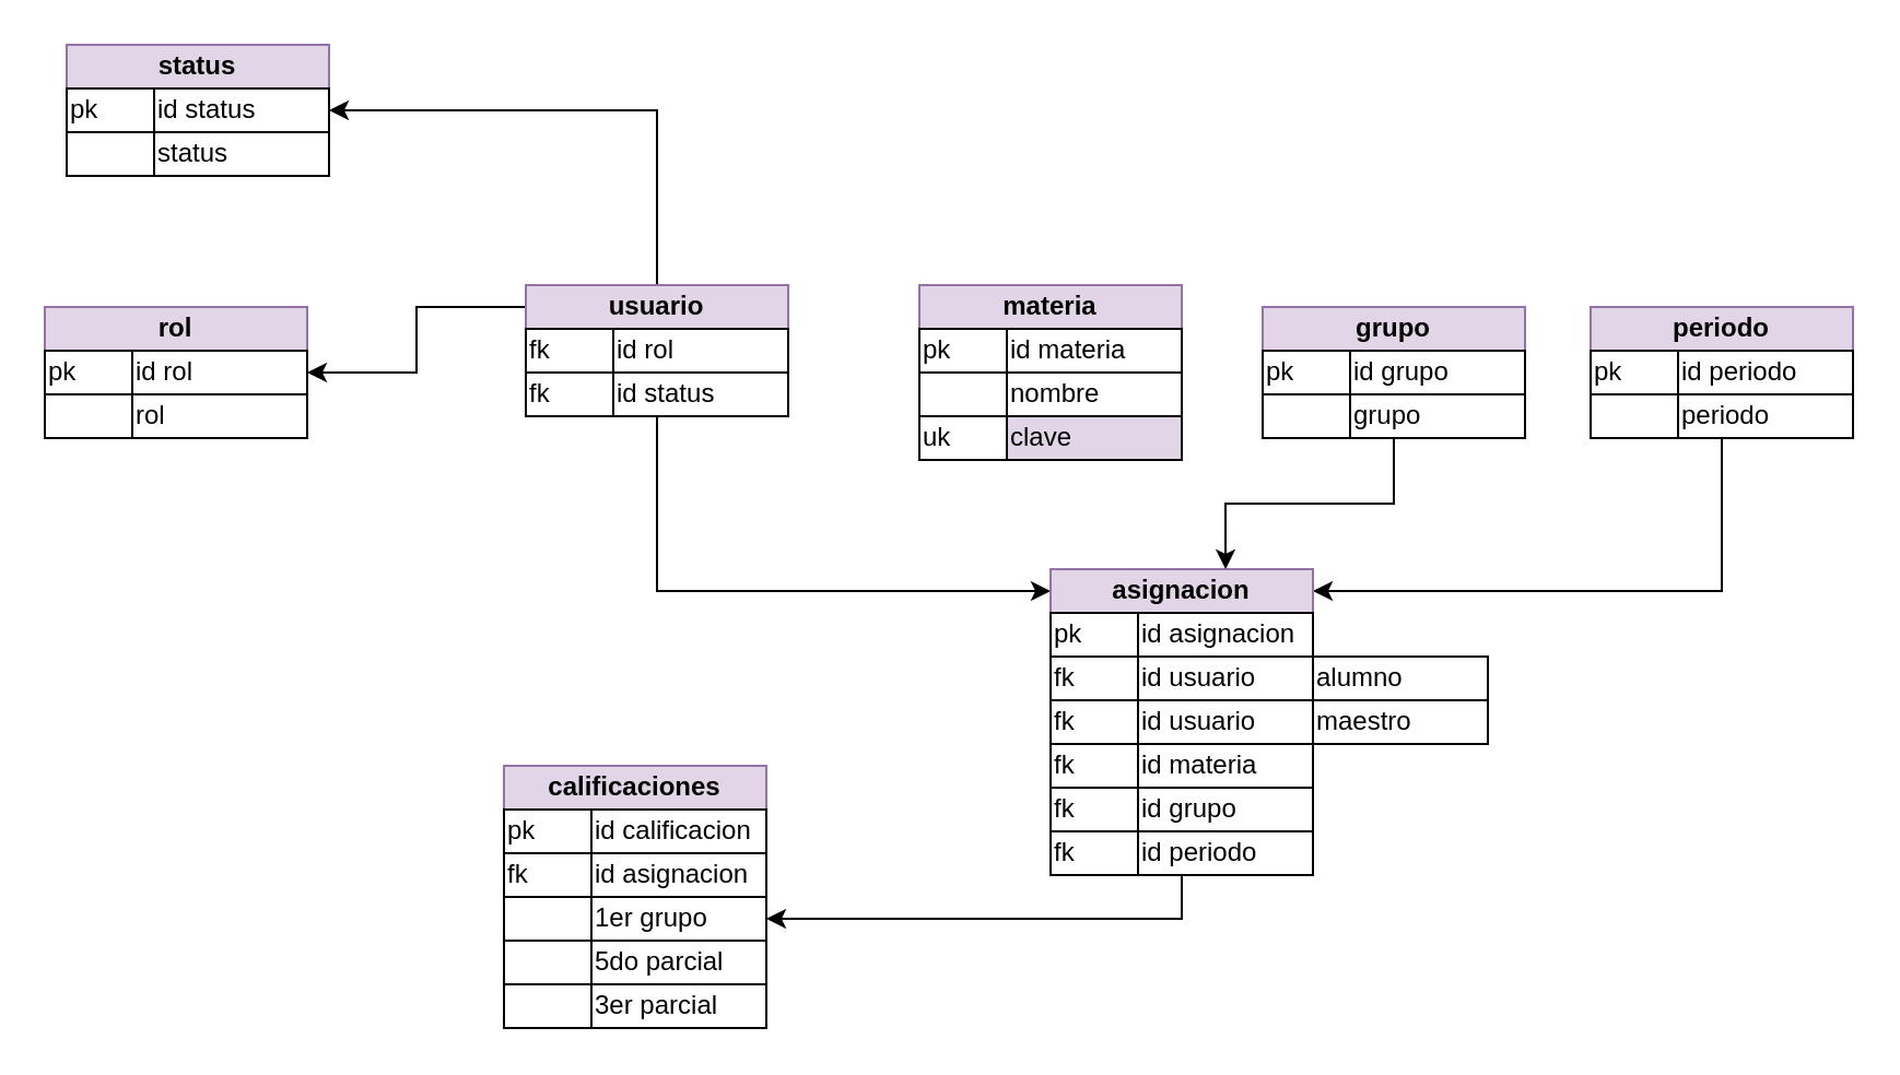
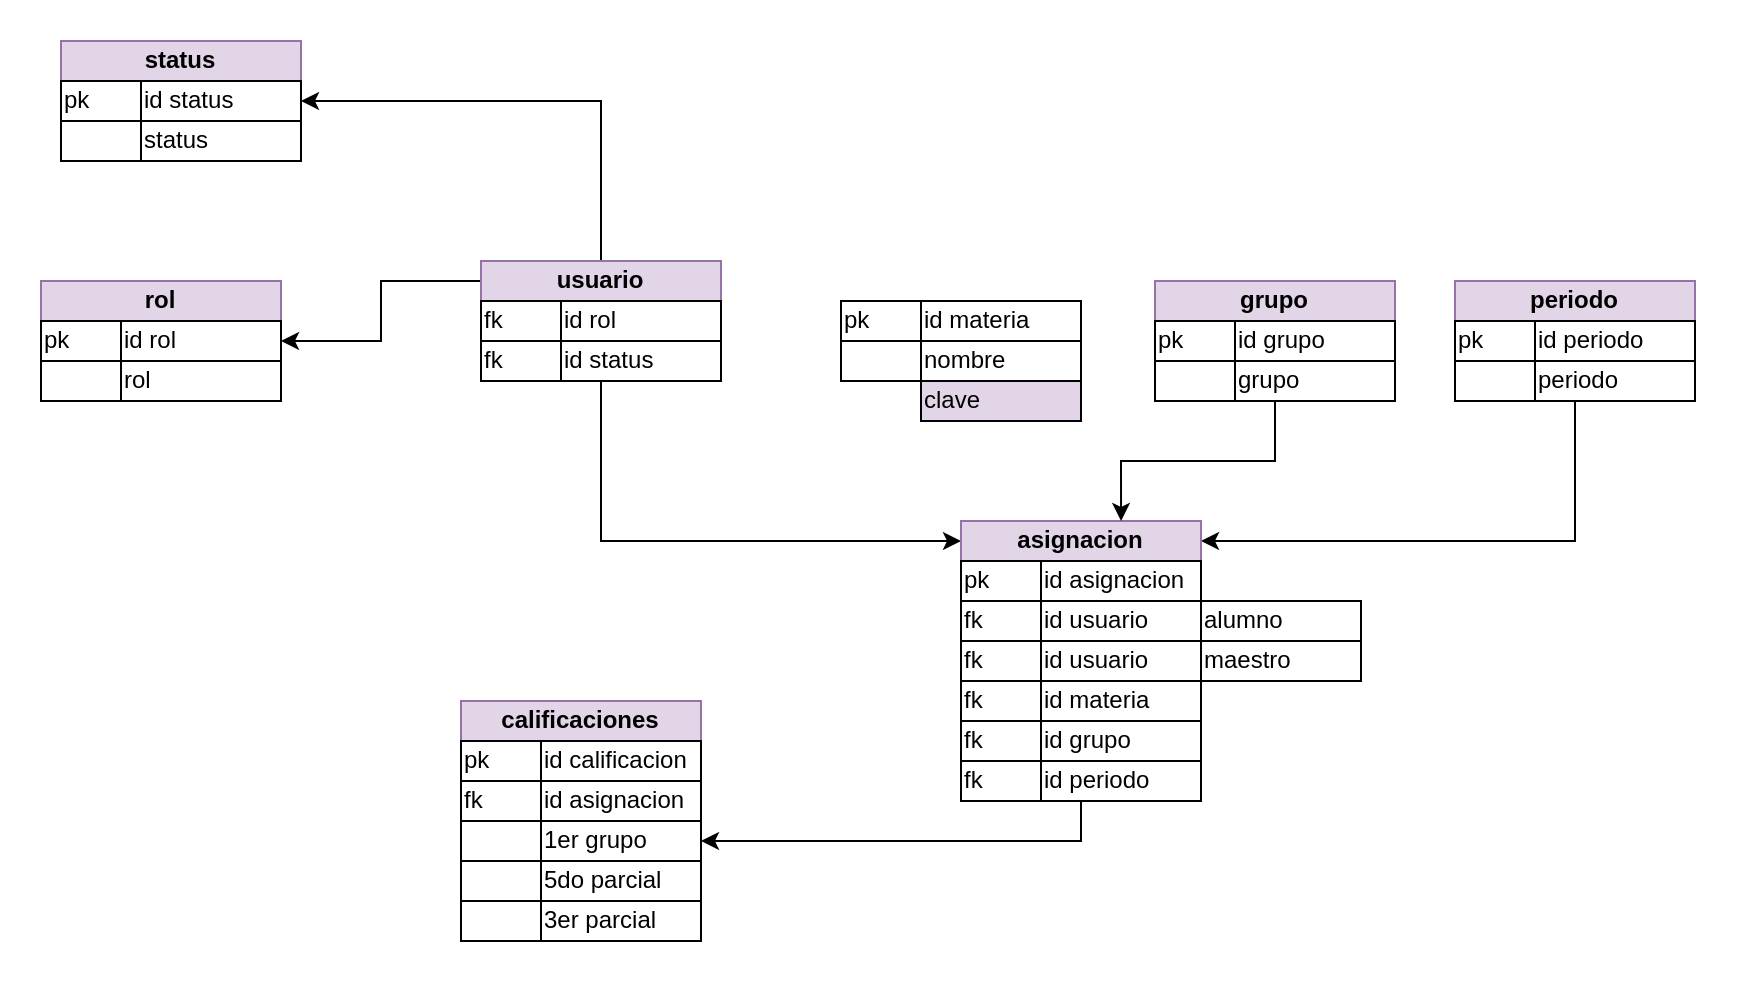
  <mxCell id="0" />
  <mxCell id="1" parent="0" />
  <mxCell id="2" style="edgeStyle=orthogonalEdgeStyle;rounded=0;orthogonalLoop=1;jettySize=auto;html=1;entryX=1;entryY=0.5;entryDx=0;entryDy=0;" edge="1" parent="1" source="4" target="9"><mxGeometry relative="1" as="geometry" /></mxCell>
  <mxCell id="3" style="edgeStyle=orthogonalEdgeStyle;rounded=0;orthogonalLoop=1;jettySize=auto;html=1;exitX=0.5;exitY=0;exitDx=0;exitDy=0;entryX=1;entryY=0.5;entryDx=0;entryDy=0;" edge="1" parent="1" source="4" target="32"><mxGeometry relative="1" as="geometry" /></mxCell>
  <mxCell id="4" value="&lt;b&gt;usuario&lt;/b&gt;" style="rounded=0;whiteSpace=wrap;html=1;fillColor=#e1d5e7;strokeColor=#9673a6;" parent="1" vertex="1"><mxGeometry x="240" y="130" width="120" height="20" as="geometry" /></mxCell>
  <mxCell id="5" value="fk" style="rounded=0;whiteSpace=wrap;html=1;align=left;" parent="1" vertex="1"><mxGeometry x="240" y="150" width="40" height="20" as="geometry" /></mxCell>
  <mxCell id="6" value="id rol" style="rounded=0;whiteSpace=wrap;html=1;align=left;" parent="1" vertex="1"><mxGeometry x="280" y="150" width="80" height="20" as="geometry" /></mxCell>
  <mxCell id="7" value="&lt;b&gt;rol&lt;/b&gt;" style="rounded=0;whiteSpace=wrap;html=1;fillColor=#e1d5e7;strokeColor=#9673a6;" vertex="1" parent="1"><mxGeometry x="20" y="140" width="120" height="20" as="geometry" /></mxCell>
  <mxCell id="8" value="pk" style="rounded=0;whiteSpace=wrap;html=1;align=left;" vertex="1" parent="1"><mxGeometry x="20" y="160" width="40" height="20" as="geometry" /></mxCell>
  <mxCell id="9" value="id rol" style="rounded=0;whiteSpace=wrap;html=1;align=left;" vertex="1" parent="1"><mxGeometry x="60" y="160" width="80" height="20" as="geometry" /></mxCell>
  <mxCell id="10" value="" style="rounded=0;whiteSpace=wrap;html=1;align=left;" vertex="1" parent="1"><mxGeometry x="20" y="180" width="40" height="20" as="geometry" /></mxCell>
  <mxCell id="11" value="rol" style="rounded=0;whiteSpace=wrap;html=1;align=left;" vertex="1" parent="1"><mxGeometry x="60" y="180" width="80" height="20" as="geometry" /></mxCell>
  <mxCell id="12" value="&lt;b&gt;grupo&lt;/b&gt;" style="rounded=0;whiteSpace=wrap;html=1;fillColor=#e1d5e7;strokeColor=#9673a6;" vertex="1" parent="1"><mxGeometry x="577" y="140" width="120" height="20" as="geometry" /></mxCell>
  <mxCell id="13" value="pk" style="rounded=0;whiteSpace=wrap;html=1;align=left;" vertex="1" parent="1"><mxGeometry x="577" y="160" width="40" height="20" as="geometry" /></mxCell>
  <mxCell id="14" value="id grupo" style="rounded=0;whiteSpace=wrap;html=1;align=left;" vertex="1" parent="1"><mxGeometry x="617" y="160" width="80" height="20" as="geometry" /></mxCell>
  <mxCell id="15" value="" style="rounded=0;whiteSpace=wrap;html=1;align=left;" vertex="1" parent="1"><mxGeometry x="577" y="180" width="40" height="20" as="geometry" /></mxCell>
  <mxCell id="16" value="grupo" style="rounded=0;whiteSpace=wrap;html=1;align=left;" vertex="1" parent="1"><mxGeometry x="617" y="180" width="80" height="20" as="geometry" /></mxCell>
  <mxCell id="17" value="&lt;b&gt;periodo&lt;/b&gt;" style="rounded=0;whiteSpace=wrap;html=1;fillColor=#e1d5e7;strokeColor=#9673a6;" vertex="1" parent="1"><mxGeometry x="727" y="140" width="120" height="20" as="geometry" /></mxCell>
  <mxCell id="18" value="pk" style="rounded=0;whiteSpace=wrap;html=1;align=left;" vertex="1" parent="1"><mxGeometry x="727" y="160" width="40" height="20" as="geometry" /></mxCell>
  <mxCell id="19" value="id periodo" style="rounded=0;whiteSpace=wrap;html=1;align=left;" vertex="1" parent="1"><mxGeometry x="767" y="160" width="80" height="20" as="geometry" /></mxCell>
  <mxCell id="20" value="" style="rounded=0;whiteSpace=wrap;html=1;align=left;" vertex="1" parent="1"><mxGeometry x="727" y="180" width="40" height="20" as="geometry" /></mxCell>
  <mxCell id="21" style="edgeStyle=orthogonalEdgeStyle;rounded=0;orthogonalLoop=1;jettySize=auto;html=1;exitX=0.25;exitY=1;exitDx=0;exitDy=0;entryX=1;entryY=0.5;entryDx=0;entryDy=0;" edge="1" parent="1" source="22" target="43"><mxGeometry relative="1" as="geometry" /></mxCell>
  <mxCell id="22" value="periodo" style="rounded=0;whiteSpace=wrap;html=1;align=left;" vertex="1" parent="1"><mxGeometry x="767" y="180" width="80" height="20" as="geometry" /></mxCell>
- <mxCell id="23" value="&lt;b&gt;materia&lt;/b&gt;" style="rounded=0;whiteSpace=wrap;html=1;fillColor=#e1d5e7;strokeColor=#9673a6;" vertex="1" parent="1"><mxGeometry x="420" y="130" width="120" height="20" as="geometry" /></mxCell>
  <mxCell id="24" value="pk" style="rounded=0;whiteSpace=wrap;html=1;align=left;" vertex="1" parent="1"><mxGeometry x="420" y="150" width="40" height="20" as="geometry" /></mxCell>
  <mxCell id="25" value="id materia" style="rounded=0;whiteSpace=wrap;html=1;align=left;" vertex="1" parent="1"><mxGeometry x="460" y="150" width="80" height="20" as="geometry" /></mxCell>
  <mxCell id="26" value="" style="rounded=0;whiteSpace=wrap;html=1;align=left;" vertex="1" parent="1"><mxGeometry x="420" y="170" width="40" height="20" as="geometry" /></mxCell>
  <mxCell id="27" value="nombre" style="rounded=0;whiteSpace=wrap;html=1;align=left;" vertex="1" parent="1"><mxGeometry x="460" y="170" width="80" height="20" as="geometry" /></mxCell>
  <mxCell id="28" value="clave" style="rounded=0;whiteSpace=wrap;html=1;align=left;fillColor=#e1d5e7;" vertex="1" parent="1"><mxGeometry x="460" y="190" width="80" height="20" as="geometry" /></mxCell>
- <mxCell id="29" value="uk" style="rounded=0;whiteSpace=wrap;html=1;align=left;" vertex="1" parent="1"><mxGeometry x="420" y="190" width="40" height="20" as="geometry" /></mxCell>
  <mxCell id="30" value="&lt;b&gt;status&lt;/b&gt;" style="rounded=0;whiteSpace=wrap;html=1;fillColor=#e1d5e7;strokeColor=#9673a6;" vertex="1" parent="1"><mxGeometry x="30" y="20" width="120" height="20" as="geometry" /></mxCell>
  <mxCell id="31" value="pk" style="rounded=0;whiteSpace=wrap;html=1;align=left;" vertex="1" parent="1"><mxGeometry x="30" y="40" width="40" height="20" as="geometry" /></mxCell>
  <mxCell id="32" value="id status" style="rounded=0;whiteSpace=wrap;html=1;align=left;" vertex="1" parent="1"><mxGeometry x="70" y="40" width="80" height="20" as="geometry" /></mxCell>
  <mxCell id="33" value="" style="rounded=0;whiteSpace=wrap;html=1;align=left;" vertex="1" parent="1"><mxGeometry x="30" y="60" width="40" height="20" as="geometry" /></mxCell>
  <mxCell id="34" value="status" style="rounded=0;whiteSpace=wrap;html=1;align=left;" vertex="1" parent="1"><mxGeometry x="70" y="60" width="80" height="20" as="geometry" /></mxCell>
  <mxCell id="35" value="fk" style="rounded=0;whiteSpace=wrap;html=1;align=left;" vertex="1" parent="1"><mxGeometry x="240" y="170" width="40" height="20" as="geometry" /></mxCell>
  <mxCell id="36" style="edgeStyle=orthogonalEdgeStyle;rounded=0;orthogonalLoop=1;jettySize=auto;html=1;exitX=0.25;exitY=1;exitDx=0;exitDy=0;entryX=0;entryY=0.5;entryDx=0;entryDy=0;" edge="1" parent="1" source="37" target="43"><mxGeometry relative="1" as="geometry" /></mxCell>
  <mxCell id="37" value="id status" style="rounded=0;whiteSpace=wrap;html=1;align=left;" vertex="1" parent="1"><mxGeometry x="280" y="170" width="80" height="20" as="geometry" /></mxCell>
  <mxCell id="38" value="&lt;b&gt;calificaciones&lt;/b&gt;" style="rounded=0;whiteSpace=wrap;html=1;fillColor=#e1d5e7;strokeColor=#9673a6;" vertex="1" parent="1"><mxGeometry x="230" y="350" width="120" height="20" as="geometry" /></mxCell>
  <mxCell id="39" value="pk" style="rounded=0;whiteSpace=wrap;html=1;align=left;" vertex="1" parent="1"><mxGeometry x="230" y="370" width="40" height="20" as="geometry" /></mxCell>
  <mxCell id="40" value="id calificacion" style="rounded=0;whiteSpace=wrap;html=1;align=left;" vertex="1" parent="1"><mxGeometry x="270" y="370" width="80" height="20" as="geometry" /></mxCell>
  <mxCell id="41" value="fk" style="rounded=0;whiteSpace=wrap;html=1;align=left;" vertex="1" parent="1"><mxGeometry x="230" y="390" width="40" height="20" as="geometry" /></mxCell>
  <mxCell id="42" value="1er grupo" style="rounded=0;whiteSpace=wrap;html=1;align=left;" vertex="1" parent="1"><mxGeometry x="270" y="410" width="80" height="20" as="geometry" /></mxCell>
  <mxCell id="43" value="&lt;b&gt;asignacion&lt;/b&gt;" style="rounded=0;whiteSpace=wrap;html=1;fillColor=#e1d5e7;strokeColor=#9673a6;" vertex="1" parent="1"><mxGeometry x="480" y="260" width="120" height="20" as="geometry" /></mxCell>
  <mxCell id="44" value="pk" style="rounded=0;whiteSpace=wrap;html=1;align=left;" vertex="1" parent="1"><mxGeometry x="480" y="280" width="40" height="20" as="geometry" /></mxCell>
  <mxCell id="45" value="id asignacion" style="rounded=0;whiteSpace=wrap;html=1;align=left;" vertex="1" parent="1"><mxGeometry x="520" y="280" width="80" height="20" as="geometry" /></mxCell>
  <mxCell id="46" value="fk" style="rounded=0;whiteSpace=wrap;html=1;align=left;" vertex="1" parent="1"><mxGeometry x="480" y="300" width="40" height="20" as="geometry" /></mxCell>
  <mxCell id="47" value="id usuario" style="rounded=0;whiteSpace=wrap;html=1;align=left;" vertex="1" parent="1"><mxGeometry x="520" y="300" width="80" height="20" as="geometry" /></mxCell>
  <mxCell id="48" value="fk" style="rounded=0;whiteSpace=wrap;html=1;align=left;" vertex="1" parent="1"><mxGeometry x="480" y="340" width="40" height="20" as="geometry" /></mxCell>
  <mxCell id="49" value="fk" style="rounded=0;whiteSpace=wrap;html=1;align=left;" vertex="1" parent="1"><mxGeometry x="480" y="360" width="40" height="20" as="geometry" /></mxCell>
  <mxCell id="50" value="fk" style="rounded=0;whiteSpace=wrap;html=1;align=left;" vertex="1" parent="1"><mxGeometry x="480" y="380" width="40" height="20" as="geometry" /></mxCell>
  <mxCell id="51" value="id materia" style="rounded=0;whiteSpace=wrap;html=1;align=left;" vertex="1" parent="1"><mxGeometry x="520" y="340" width="80" height="20" as="geometry" /></mxCell>
  <mxCell id="52" value="id grupo" style="rounded=0;whiteSpace=wrap;html=1;align=left;" vertex="1" parent="1"><mxGeometry x="520" y="360" width="80" height="20" as="geometry" /></mxCell>
  <mxCell id="53" style="edgeStyle=orthogonalEdgeStyle;rounded=0;orthogonalLoop=1;jettySize=auto;html=1;exitX=0.25;exitY=1;exitDx=0;exitDy=0;entryX=1;entryY=0.5;entryDx=0;entryDy=0;" edge="1" parent="1" source="54" target="42"><mxGeometry relative="1" as="geometry" /></mxCell>
  <mxCell id="54" value="id periodo" style="rounded=0;whiteSpace=wrap;html=1;align=left;" vertex="1" parent="1"><mxGeometry x="520" y="380" width="80" height="20" as="geometry" /></mxCell>
  <mxCell id="55" style="edgeStyle=orthogonalEdgeStyle;rounded=0;orthogonalLoop=1;jettySize=auto;html=1;exitX=0.25;exitY=1;exitDx=0;exitDy=0;entryX=0.667;entryY=0;entryDx=0;entryDy=0;entryPerimeter=0;" edge="1" parent="1" source="16" target="43"><mxGeometry relative="1" as="geometry" /></mxCell>
  <mxCell id="56" value="id asignacion" style="rounded=0;whiteSpace=wrap;html=1;align=left;" vertex="1" parent="1"><mxGeometry x="270" y="390" width="80" height="20" as="geometry" /></mxCell>
  <mxCell id="57" value="" style="rounded=0;whiteSpace=wrap;html=1;align=left;" vertex="1" parent="1"><mxGeometry x="230" y="410" width="40" height="20" as="geometry" /></mxCell>
  <mxCell id="58" value="" style="rounded=0;whiteSpace=wrap;html=1;align=left;" vertex="1" parent="1"><mxGeometry x="230" y="450" width="40" height="20" as="geometry" /></mxCell>
  <mxCell id="59" value="" style="rounded=0;whiteSpace=wrap;html=1;align=left;" vertex="1" parent="1"><mxGeometry x="230" y="430" width="40" height="20" as="geometry" /></mxCell>
  <mxCell id="60" value="5do parcial" style="rounded=0;whiteSpace=wrap;html=1;align=left;" vertex="1" parent="1"><mxGeometry x="270" y="430" width="80" height="20" as="geometry" /></mxCell>
  <mxCell id="61" value="3er parcial" style="rounded=0;whiteSpace=wrap;html=1;align=left;" vertex="1" parent="1"><mxGeometry x="270" y="450" width="80" height="20" as="geometry" /></mxCell>
  <mxCell id="62" value="fk" style="rounded=0;whiteSpace=wrap;html=1;align=left;" vertex="1" parent="1"><mxGeometry x="480" y="320" width="40" height="20" as="geometry" /></mxCell>
  <mxCell id="63" value="id usuario" style="rounded=0;whiteSpace=wrap;html=1;align=left;" vertex="1" parent="1"><mxGeometry x="520" y="320" width="80" height="20" as="geometry" /></mxCell>
  <mxCell id="64" value="alumno" style="rounded=0;whiteSpace=wrap;html=1;align=left;" vertex="1" parent="1"><mxGeometry x="600" y="300" width="80" height="20" as="geometry" /></mxCell>
  <mxCell id="65" value="maestro" style="rounded=0;whiteSpace=wrap;html=1;align=left;" vertex="1" parent="1"><mxGeometry x="600" y="320" width="80" height="20" as="geometry" /></mxCell>
